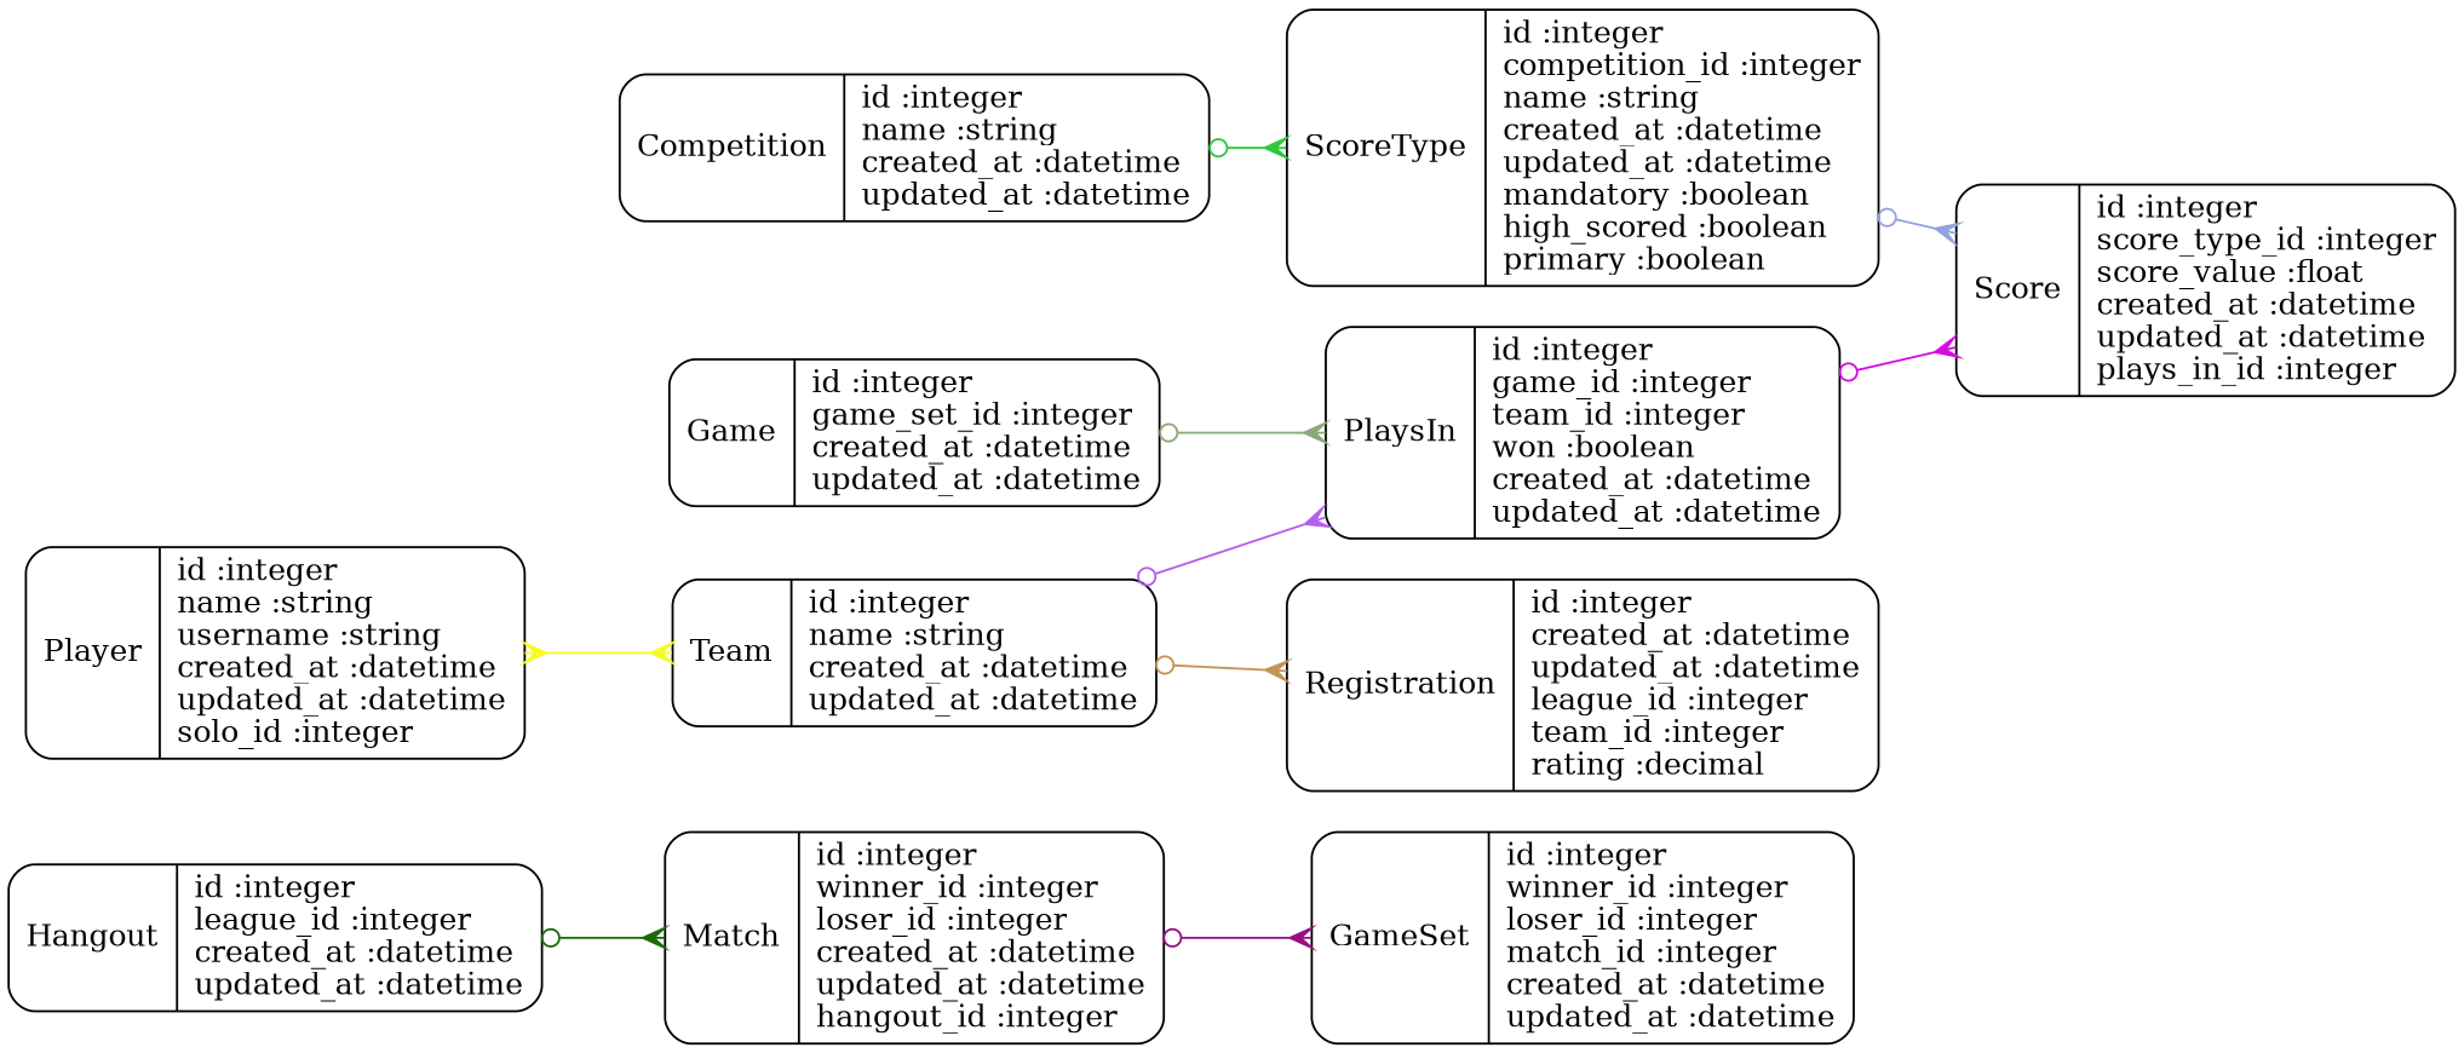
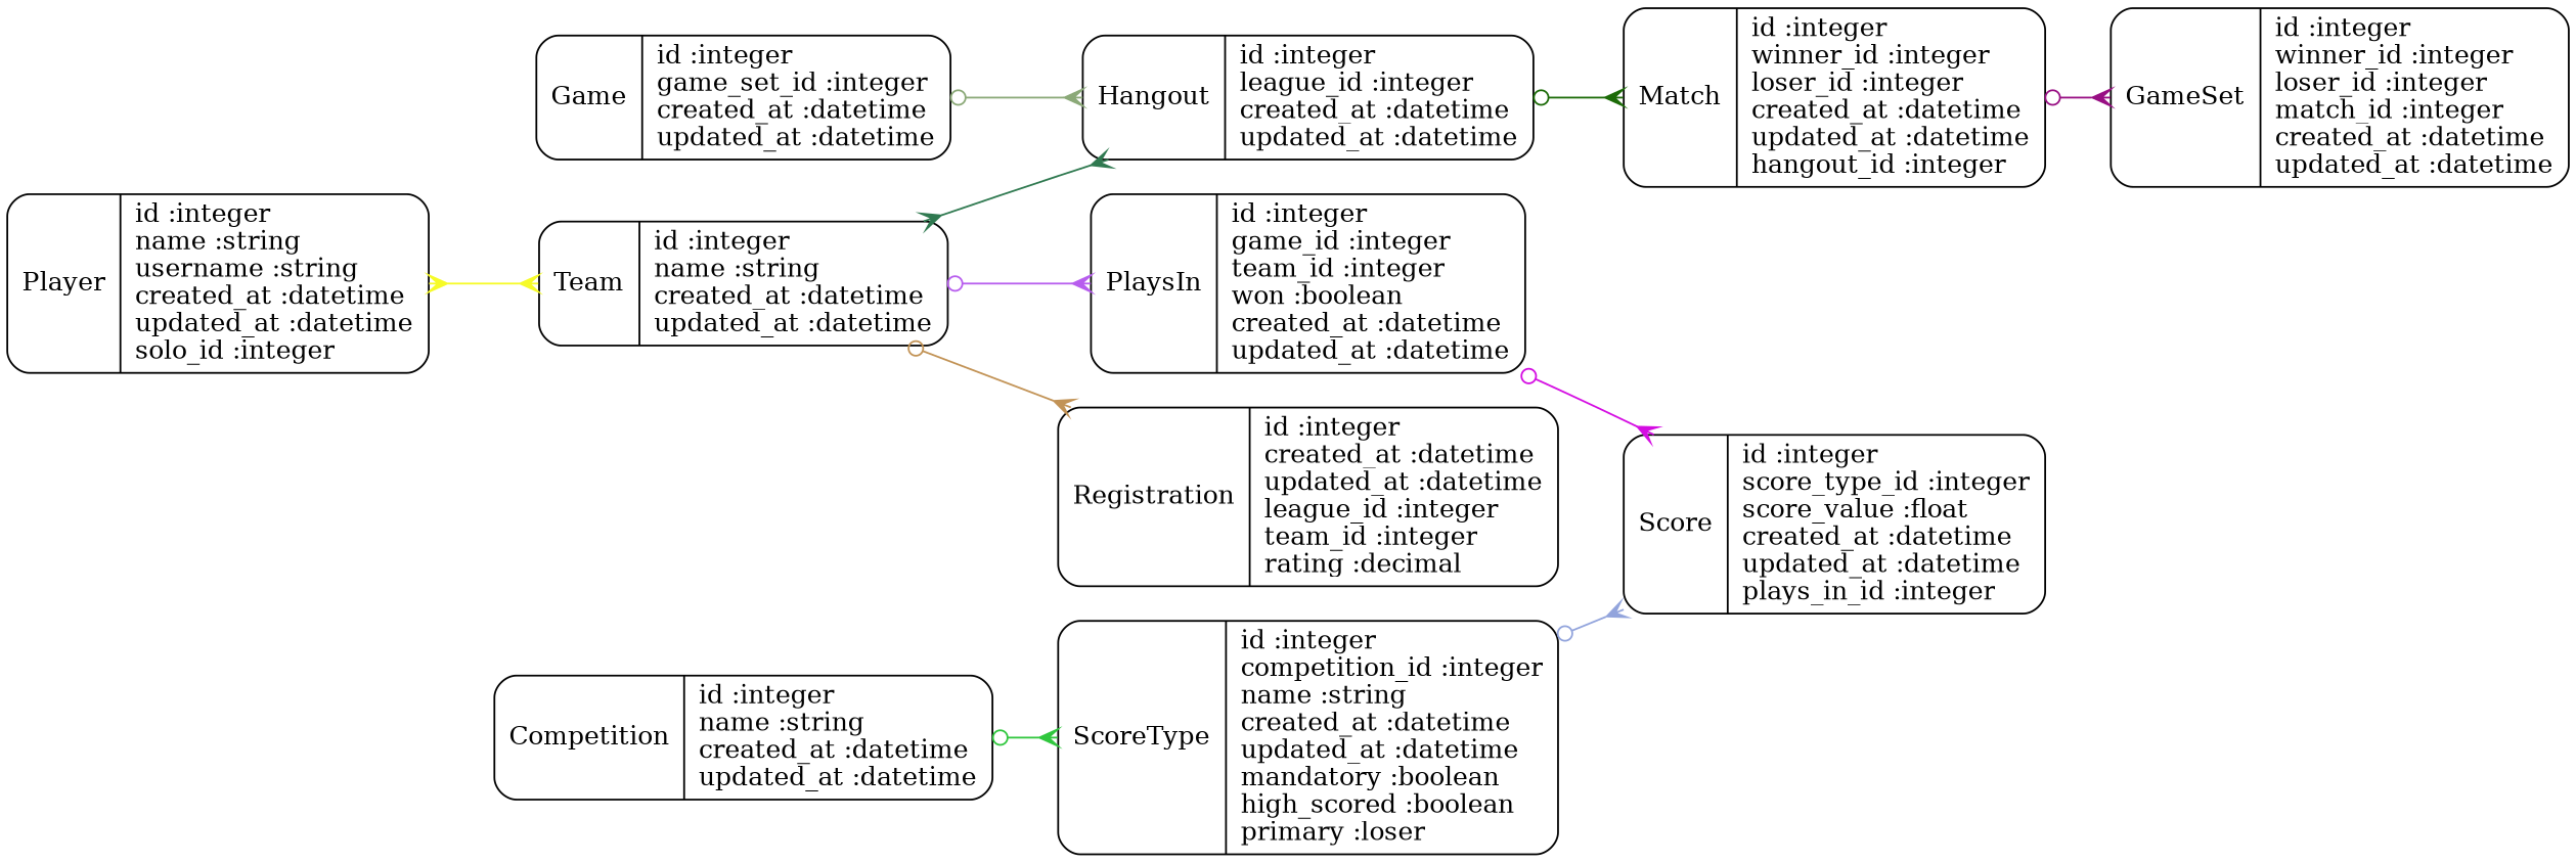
  digraph {
    rankdir=LR
    splines=true
    node [shape=Mrecord]
    edge [arrowhead=crow arrowtail=odot dir=both]
    n1 [label="{GameSet|id :integer\lwinner_id :integer\lloser_id :integer\lmatch_id :integer\lcreated_at :datetime\lupdated_at :datetime\l}"]
    n2 [label="{Game|id :integer\lgame_set_id :integer\lcreated_at :datetime\lupdated_at :datetime\l}"]
    n3 [label="{PlaysIn|id :integer\lgame_id :integer\lteam_id :integer\lwon :boolean\lcreated_at :datetime\lupdated_at :datetime\l}"]
    n4 [label="{Score|id :integer\lscore_type_id :integer\lscore_value :float\lcreated_at :datetime\lupdated_at :datetime\lplays_in_id :integer\l}"]
-   n5 [label="{ScoreType|id :integer\lcompetition_id :integer\lname :string\lcreated_at :datetime\lupdated_at :datetime\lmandatory :boolean\lhigh_scored :boolean\lprimary :boolean\l}"]
+   n5 [label="{ScoreType|id :integer\lcompetition_id :integer\lname :string\lcreated_at :datetime\lupdated_at :datetime\lmandatory :boolean\lhigh_scored :boolean\lprimary :loser\l}"]
    n6 [label="{Player|id :integer\lname :string\lusername :string\lcreated_at :datetime\lupdated_at :datetime\lsolo_id :integer\l}"]
    n7 [label="{Team|id :integer\lname :string\lcreated_at :datetime\lupdated_at :datetime\l}"]
    n8 [label="{Registration|id :integer\lcreated_at :datetime\lupdated_at :datetime\lleague_id :integer\lteam_id :integer\lrating :decimal\l}"]
    n9 [label="{Hangout|id :integer\lleague_id :integer\lcreated_at :datetime\lupdated_at :datetime\l}"]
    n10 [label="{Match|id :integer\lwinner_id :integer\lloser_id :integer\lcreated_at :datetime\lupdated_at :datetime\lhangout_id :integer\l}"]
    n11 [label="{Competition|id :integer\lname :string\lcreated_at :datetime\lupdated_at :datetime\l}"]
-   n2 -> n3 [color="#8BA978"]
+   n2 -> n9 [color="#8BA978"]
    n3 -> n4 [color="#D40CE2"]
    n5 -> n4 [color="#92A4DC"]
    n6 -> n7 [arrowtail=crow color="#F6FB27"]
    n7 -> n3 [color="#B75DEE"]
    n7 -> n8 [color="#C29356"]
+   n7 -> n9 [arrowtail=crow color="#2F7950"]
    n9 -> n10 [color="#1C6B08"]
    n10 -> n1 [color="#980F83"]
    n11 -> n5 [color="#30C73E"]
  }
